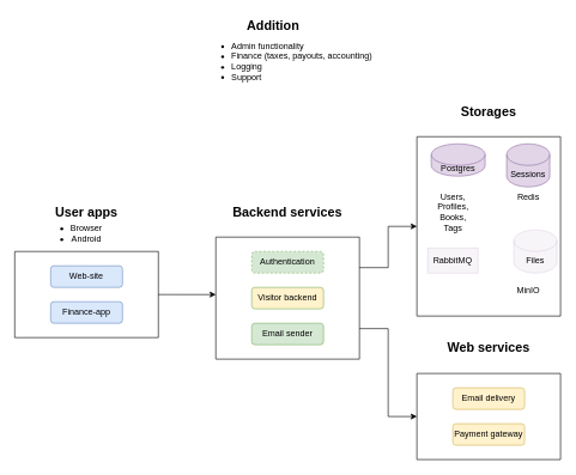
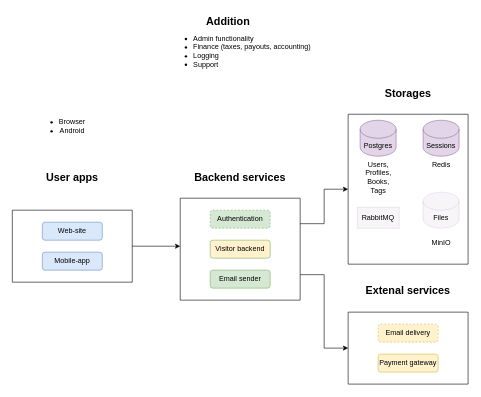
  <mxCell id="0" />
  <mxCell id="1" parent="0" />
  <mxCell id="2" value="" style="swimlane;startSize=0;" parent="1" vertex="1"><mxGeometry x="20" y="350" width="200" height="120" as="geometry"><mxRectangle x="80" y="360" width="50" height="40" as="alternateBounds" /></mxGeometry></mxCell>
  <mxCell id="3" value="Web-site" style="rounded=1;whiteSpace=wrap;html=1;fillColor=#dae8fc;strokeColor=#6c8ebf;" parent="2" vertex="1"><mxGeometry x="50" y="20" width="100" height="30" as="geometry" /></mxCell>
- <mxCell id="4" value="Finance-app" style="rounded=1;whiteSpace=wrap;html=1;fillColor=#dae8fc;strokeColor=#6c8ebf;" parent="2" vertex="1"><mxGeometry x="50" y="70" width="100" height="30" as="geometry" /></mxCell>
+ <mxCell id="4" value="Mobile-app" style="rounded=1;whiteSpace=wrap;html=1;fillColor=#dae8fc;strokeColor=#6c8ebf;" parent="2" vertex="1"><mxGeometry x="50" y="70" width="100" height="30" as="geometry" /></mxCell>
  <mxCell id="5" value="&lt;font size=&quot;1&quot; style=&quot;&quot;&gt;&lt;b style=&quot;font-size: 18px;&quot;&gt;User apps&lt;/b&gt;&lt;/font&gt;" style="text;html=1;strokeColor=none;fillColor=none;align=center;verticalAlign=middle;whiteSpace=wrap;rounded=0;" parent="1" vertex="1"><mxGeometry x="70" y="280" width="100" height="30" as="geometry" /></mxCell>
- <mxCell id="6" value="&lt;ul&gt;&lt;li&gt;Browser&lt;/li&gt;&lt;li&gt;Android&lt;/li&gt;&lt;/ul&gt;" style="text;html=1;strokeColor=none;fillColor=none;align=center;verticalAlign=middle;whiteSpace=wrap;rounded=0;" parent="1" vertex="1"><mxGeometry x="70" y="310" width="60" height="30" as="geometry" /></mxCell>
+ <mxCell id="6" value="&lt;ul&gt;&lt;li&gt;Browser&lt;/li&gt;&lt;li&gt;Android&lt;/li&gt;&lt;/ul&gt;" style="text;html=1;strokeColor=none;fillColor=none;align=center;verticalAlign=middle;whiteSpace=wrap;rounded=0;" parent="1" vertex="1"><mxGeometry x="70" y="195" width="60" height="30" as="geometry" /></mxCell>
  <mxCell id="7" style="edgeStyle=orthogonalEdgeStyle;rounded=0;orthogonalLoop=1;jettySize=auto;html=1;exitX=1;exitY=0.75;exitDx=0;exitDy=0;entryX=0;entryY=0.5;entryDx=0;entryDy=0;" parent="1" source="9" target="26" edge="1"><mxGeometry relative="1" as="geometry" /></mxCell>
  <mxCell id="8" style="edgeStyle=orthogonalEdgeStyle;rounded=0;orthogonalLoop=1;jettySize=auto;html=1;exitX=1;exitY=0.25;exitDx=0;exitDy=0;entryX=0;entryY=0.5;entryDx=0;entryDy=0;" parent="1" source="9" target="16" edge="1"><mxGeometry relative="1" as="geometry" /></mxCell>
  <mxCell id="9" value="" style="swimlane;startSize=0;" parent="1" vertex="1"><mxGeometry x="300" y="330" width="200" height="170" as="geometry"><mxRectangle x="80" y="360" width="50" height="40" as="alternateBounds" /></mxGeometry></mxCell>
  <mxCell id="10" value="Authentication" style="rounded=1;whiteSpace=wrap;html=1;fillColor=#d5e8d4;strokeColor=#82b366;dashed=1;" parent="9" vertex="1"><mxGeometry x="50" y="20" width="100" height="30" as="geometry" /></mxCell>
  <mxCell id="11" value="Email sender" style="rounded=1;whiteSpace=wrap;html=1;fillColor=#d5e8d4;strokeColor=#82b366;" parent="9" vertex="1"><mxGeometry x="50" y="120" width="100" height="30" as="geometry" /></mxCell>
  <mxCell id="12" value="Visitor backend" style="rounded=1;whiteSpace=wrap;html=1;fillColor=#fff2cc;strokeColor=#82b366;" parent="9" vertex="1"><mxGeometry x="50" y="70" width="100" height="30" as="geometry" /></mxCell>
  <mxCell id="13" value="&lt;font size=&quot;1&quot; style=&quot;&quot;&gt;&lt;b style=&quot;font-size: 18px;&quot;&gt;Backend services&lt;/b&gt;&lt;/font&gt;" style="text;html=1;strokeColor=none;fillColor=none;align=center;verticalAlign=middle;whiteSpace=wrap;rounded=0;" parent="1" vertex="1"><mxGeometry x="320" y="280" width="160" height="30" as="geometry" /></mxCell>
  <mxCell id="14" style="edgeStyle=orthogonalEdgeStyle;rounded=0;orthogonalLoop=1;jettySize=auto;html=1;exitX=0.5;exitY=1;exitDx=0;exitDy=0;" parent="1" source="9" target="9" edge="1"><mxGeometry relative="1" as="geometry" /></mxCell>
  <mxCell id="15" value="" style="endArrow=classic;html=1;rounded=0;exitX=1;exitY=0.5;exitDx=0;exitDy=0;entryX=0;entryY=0.471;entryDx=0;entryDy=0;entryPerimeter=0;" parent="1" source="2" target="9" edge="1"><mxGeometry width="50" height="50" relative="1" as="geometry"><mxPoint x="290" y="240" as="sourcePoint" /><mxPoint x="340" y="190" as="targetPoint" /></mxGeometry></mxCell>
  <mxCell id="16" value="" style="swimlane;startSize=0;" parent="1" vertex="1"><mxGeometry x="580" y="190" width="200" height="250" as="geometry"><mxRectangle x="80" y="360" width="50" height="40" as="alternateBounds" /></mxGeometry></mxCell>
- <mxCell id="17" value="Postgres" style="shape=cylinder3;whiteSpace=wrap;html=1;boundedLbl=1;backgroundOutline=1;size=15;fillColor=#e1d5e7;strokeColor=#9673a6;" parent="16" vertex="1"><mxGeometry x="20" y="10" width="75" height="45" as="geometry" /></mxCell>
+ <mxCell id="17" value="Postgres" style="shape=cylinder3;whiteSpace=wrap;html=1;boundedLbl=1;backgroundOutline=1;size=15;fillColor=#e1d5e7;strokeColor=#9673a6;" parent="16" vertex="1"><mxGeometry x="20" y="10" width="60" height="60" as="geometry" /></mxCell>
  <mxCell id="18" value="Users,&lt;br&gt;Profiles,&lt;br&gt;Books,&lt;br&gt;Tags" style="text;html=1;align=center;verticalAlign=middle;resizable=0;points=[];autosize=1;strokeColor=none;fillColor=none;" parent="16" vertex="1"><mxGeometry x="15" y="70" width="70" height="70" as="geometry" /></mxCell>
  <mxCell id="19" value="Sessions" style="shape=cylinder3;whiteSpace=wrap;html=1;boundedLbl=1;backgroundOutline=1;size=15;fillColor=#e1d5e7;strokeColor=#9673a6;" parent="16" vertex="1"><mxGeometry x="125" y="10" width="60" height="60" as="geometry" /></mxCell>
  <mxCell id="20" value="Redis" style="text;html=1;align=center;verticalAlign=middle;resizable=0;points=[];autosize=1;strokeColor=none;fillColor=none;" parent="16" vertex="1"><mxGeometry x="130" y="70" width="50" height="30" as="geometry" /></mxCell>
  <mxCell id="21" value="MinIO" style="text;html=1;align=center;verticalAlign=middle;resizable=0;points=[];autosize=1;strokeColor=none;fillColor=none;opacity=25;" parent="16" vertex="1"><mxGeometry x="125" y="200" width="60" height="30" as="geometry" /></mxCell>
- <mxCell id="22" value="Files" style="shape=cylinder3;whiteSpace=wrap;html=1;boundedLbl=1;backgroundOutline=1;size=15;fillColor=#e1d5e7;strokeColor=#9673a6;opacity=25;" parent="16" vertex="1"><mxGeometry x="135" y="130" width="60" height="60" as="geometry" /></mxCell>
+ <mxCell id="22" value="Files" style="shape=cylinder3;whiteSpace=wrap;html=1;boundedLbl=1;backgroundOutline=1;size=15;fillColor=#e1d5e7;strokeColor=#9673a6;opacity=25;" parent="16" vertex="1"><mxGeometry x="125" y="130" width="60" height="60" as="geometry" /></mxCell>
  <mxCell id="23" value="RabbitMQ" style="rounded=0;whiteSpace=wrap;html=1;fillColor=#e1d5e7;strokeColor=#9673a6;opacity=25;" parent="16" vertex="1"><mxGeometry x="15" y="155" width="70" height="35" as="geometry" /></mxCell>
  <mxCell id="24" value="&lt;font size=&quot;1&quot; style=&quot;&quot;&gt;&lt;b style=&quot;font-size: 18px;&quot;&gt;Storages&lt;/b&gt;&lt;/font&gt;" style="text;html=1;strokeColor=none;fillColor=none;align=center;verticalAlign=middle;whiteSpace=wrap;rounded=0;" parent="1" vertex="1"><mxGeometry x="600" y="140" width="160" height="30" as="geometry" /></mxCell>
  <mxCell id="25" style="edgeStyle=orthogonalEdgeStyle;rounded=0;orthogonalLoop=1;jettySize=auto;html=1;exitX=0.5;exitY=1;exitDx=0;exitDy=0;" parent="1" source="16" target="16" edge="1"><mxGeometry relative="1" as="geometry" /></mxCell>
  <mxCell id="26" value="" style="swimlane;startSize=0;" parent="1" vertex="1"><mxGeometry x="580" y="520" width="200" height="120" as="geometry"><mxRectangle x="80" y="360" width="50" height="40" as="alternateBounds" /></mxGeometry></mxCell>
- <mxCell id="27" value="Email delivery" style="rounded=1;whiteSpace=wrap;html=1;fillColor=#fff2cc;strokeColor=#d6b656;" parent="26" vertex="1"><mxGeometry x="50" y="20" width="100" height="30" as="geometry" /></mxCell>
+ <mxCell id="27" value="Email delivery" style="rounded=1;whiteSpace=wrap;html=1;fillColor=#fff2cc;strokeColor=#d6b656;dashed=1;" parent="26" vertex="1"><mxGeometry x="50" y="20" width="100" height="30" as="geometry" /></mxCell>
  <mxCell id="28" value="Payment gateway" style="rounded=1;whiteSpace=wrap;html=1;fillColor=#fff2cc;strokeColor=#d6b656;" parent="26" vertex="1"><mxGeometry x="50" y="70" width="100" height="30" as="geometry" /></mxCell>
- <mxCell id="29" value="&lt;font size=&quot;1&quot; style=&quot;&quot;&gt;&lt;b style=&quot;font-size: 18px;&quot;&gt;Web services&lt;/b&gt;&lt;/font&gt;" style="text;html=1;strokeColor=none;fillColor=none;align=center;verticalAlign=middle;whiteSpace=wrap;rounded=0;" parent="1" vertex="1"><mxGeometry x="600" y="470" width="160" height="30" as="geometry" /></mxCell>
+ <mxCell id="29" value="&lt;font size=&quot;1&quot; style=&quot;&quot;&gt;&lt;b style=&quot;font-size: 18px;&quot;&gt;Extenal services&lt;/b&gt;&lt;/font&gt;" style="text;html=1;strokeColor=none;fillColor=none;align=center;verticalAlign=middle;whiteSpace=wrap;rounded=0;" parent="1" vertex="1"><mxGeometry x="600" y="470" width="160" height="30" as="geometry" /></mxCell>
  <mxCell id="30" style="edgeStyle=orthogonalEdgeStyle;rounded=0;orthogonalLoop=1;jettySize=auto;html=1;exitX=0.5;exitY=1;exitDx=0;exitDy=0;" parent="1" source="26" target="26" edge="1"><mxGeometry relative="1" as="geometry" /></mxCell>
  <mxCell id="31" value="&lt;font size=&quot;1&quot; style=&quot;&quot;&gt;&lt;b style=&quot;font-size: 18px;&quot;&gt;Addition&lt;/b&gt;&lt;/font&gt;" style="text;html=1;strokeColor=none;fillColor=none;align=center;verticalAlign=middle;whiteSpace=wrap;rounded=0;" parent="1" vertex="1"><mxGeometry x="330" y="20" width="100" height="30" as="geometry" /></mxCell>
  <mxCell id="32" value="&lt;ul&gt;&lt;li&gt;Admin functionality&lt;/li&gt;&lt;li&gt;Finance (taxes, payouts, accounting)&lt;/li&gt;&lt;li&gt;Logging&lt;/li&gt;&lt;li&gt;Support&lt;/li&gt;&lt;/ul&gt;" style="text;html=1;strokeColor=none;fillColor=none;align=left;verticalAlign=middle;whiteSpace=wrap;rounded=0;" parent="1" vertex="1"><mxGeometry x="280" y="70" width="310" height="30" as="geometry" /></mxCell>
